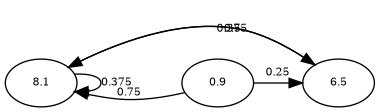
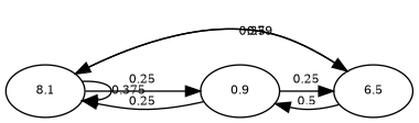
  digraph {
    node [fontsize=8]
    edge [constraint=false fontsize=8 labelfloat=false]
    n1 [label=8.1]
    0.9
    n3 [label=6.5]
    n1 -> n1 [label=0.375]
-   n1 -> n3 [label=0.375]
-   0.9 -> n1 [label=0.75]
+   n1 -> 0.9 [label=0.25]
+   n1 -> n3 [label=0.379]
+   0.9 -> n1 [label=0.25]
    0.9 -> n3 [label=0.25]
    n3 -> n1 [label=0.5]
+   n3 -> 0.9 [label=0.5]
  }
